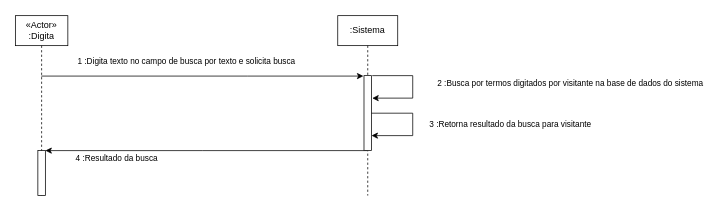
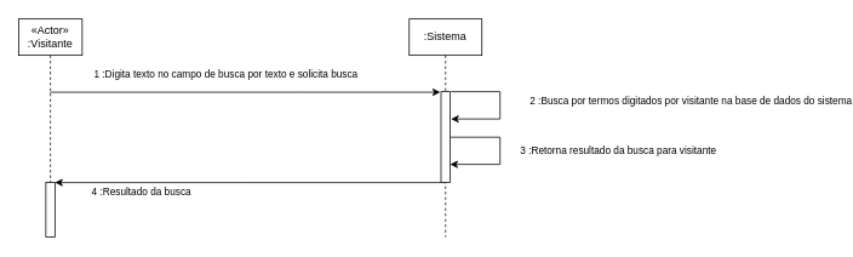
  <mxCell id="0" />
  <mxCell id="1" parent="0" />
  <mxCell id="2" value="1 :Digita texto no campo de busca por texto e solicita busca" style="edgeStyle=orthogonalEdgeStyle;rounded=0;orthogonalLoop=1;jettySize=auto;html=1;entryX=-0.08;entryY=0.006;entryDx=0;entryDy=0;entryPerimeter=0;" edge="1" parent="1" source="3" target="7"><mxGeometry x="-0.101" y="20" relative="1" as="geometry"><Array as="points"><mxPoint x="330" y="100" /></Array><mxPoint as="offset" /></mxGeometry></mxCell>
- <mxCell id="3" value="&lt;div&gt;«Actor»&lt;/div&gt;&lt;div&gt;:Digita&lt;/div&gt;" style="shape=umlLifeline;perimeter=lifelinePerimeter;whiteSpace=wrap;html=1;container=1;collapsible=0;recursiveResize=0;outlineConnect=0;" vertex="1" parent="1"><mxGeometry x="20" y="20" width="70" height="240" as="geometry" /></mxCell>
+ <mxCell id="3" value="&lt;div&gt;«Actor»&lt;/div&gt;&lt;div&gt;:Visitante&lt;/div&gt;" style="shape=umlLifeline;perimeter=lifelinePerimeter;whiteSpace=wrap;html=1;container=1;collapsible=0;recursiveResize=0;outlineConnect=0;" vertex="1" parent="1"><mxGeometry x="20" y="20" width="70" height="240" as="geometry" /></mxCell>
  <mxCell id="4" value="" style="html=1;points=[];perimeter=orthogonalPerimeter;" vertex="1" parent="3"><mxGeometry x="30" y="180" width="10" height="60" as="geometry" /></mxCell>
  <mxCell id="5" value="4 :Resultado da busca" style="edgeStyle=orthogonalEdgeStyle;rounded=0;orthogonalLoop=1;jettySize=auto;html=1;" edge="1" parent="1" source="6"><mxGeometry x="0.561" y="10" relative="1" as="geometry"><mxPoint x="60" y="200" as="targetPoint" /><Array as="points"><mxPoint x="270" y="200" /><mxPoint x="270" y="200" /></Array><mxPoint as="offset" /></mxGeometry></mxCell>
  <mxCell id="6" value=":Sistema" style="shape=umlLifeline;perimeter=lifelinePerimeter;whiteSpace=wrap;html=1;container=1;collapsible=0;recursiveResize=0;outlineConnect=0;" vertex="1" parent="1"><mxGeometry x="450" y="20" width="80" height="240" as="geometry" /></mxCell>
  <mxCell id="7" value="" style="html=1;points=[];perimeter=orthogonalPerimeter;" vertex="1" parent="6"><mxGeometry x="35" y="80" width="10" height="100" as="geometry" /></mxCell>
  <mxCell id="8" value="3 :Retorna resultado da busca para visitante" style="edgeStyle=orthogonalEdgeStyle;rounded=0;orthogonalLoop=1;jettySize=auto;html=1;exitX=0.998;exitY=0.501;exitDx=0;exitDy=0;exitPerimeter=0;" edge="1" parent="6" source="7"><mxGeometry y="130" relative="1" as="geometry"><mxPoint x="50" y="130" as="sourcePoint" /><mxPoint x="45" y="160" as="targetPoint" /><Array as="points"><mxPoint x="100" y="130" /><mxPoint x="100" y="160" /></Array><mxPoint as="offset" /></mxGeometry></mxCell>
  <mxCell id="9" value="2 :Busca por termos digitados por visitante na base de dados do sistema" style="edgeStyle=orthogonalEdgeStyle;rounded=0;orthogonalLoop=1;jettySize=auto;html=1;" edge="1" parent="1"><mxGeometry x="-0.076" y="210" relative="1" as="geometry"><mxPoint x="496" y="100" as="sourcePoint" /><mxPoint x="496" y="130" as="targetPoint" /><Array as="points"><mxPoint x="496" y="100" /><mxPoint x="550" y="100" /><mxPoint x="550" y="130" /></Array><mxPoint as="offset" /></mxGeometry></mxCell>
